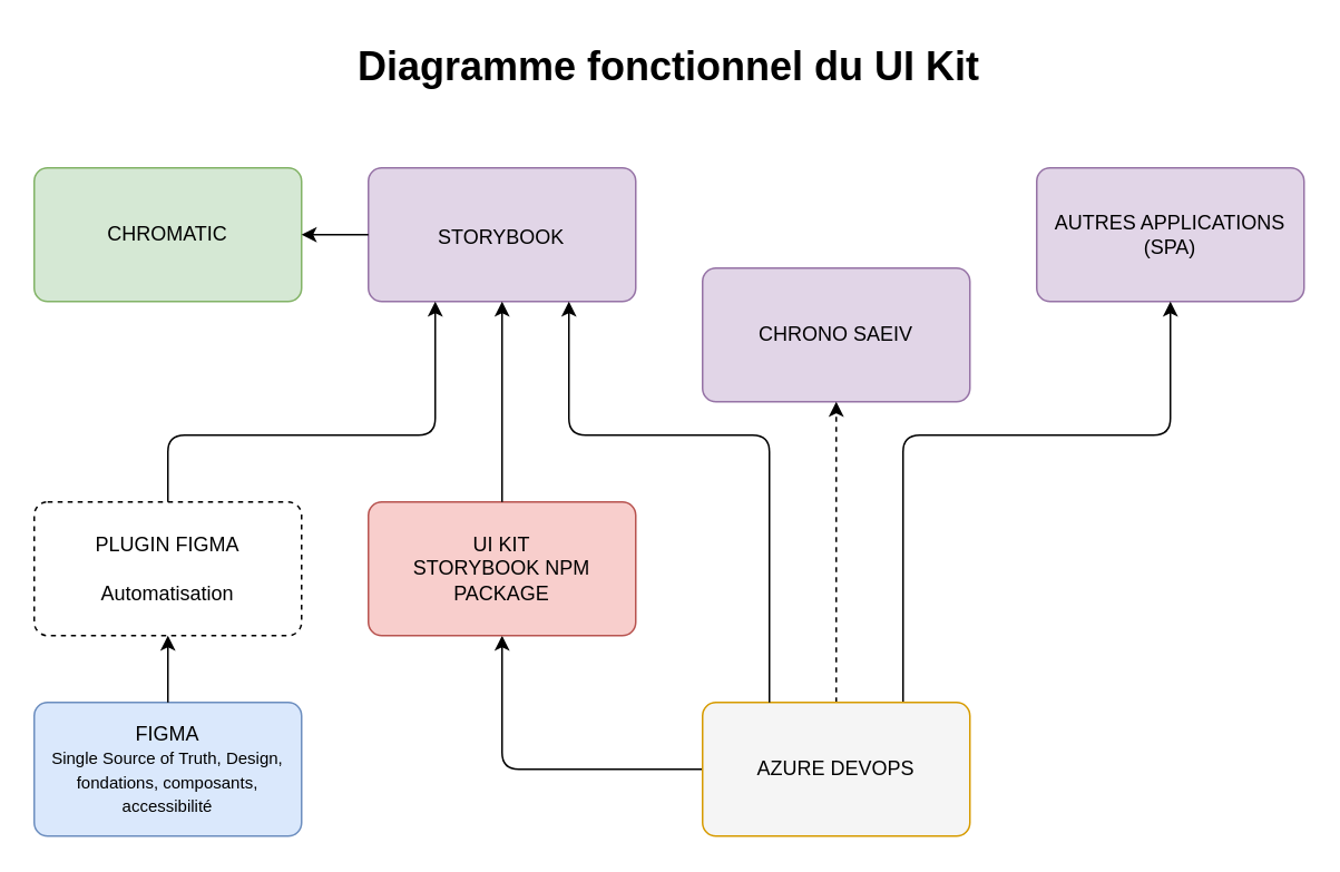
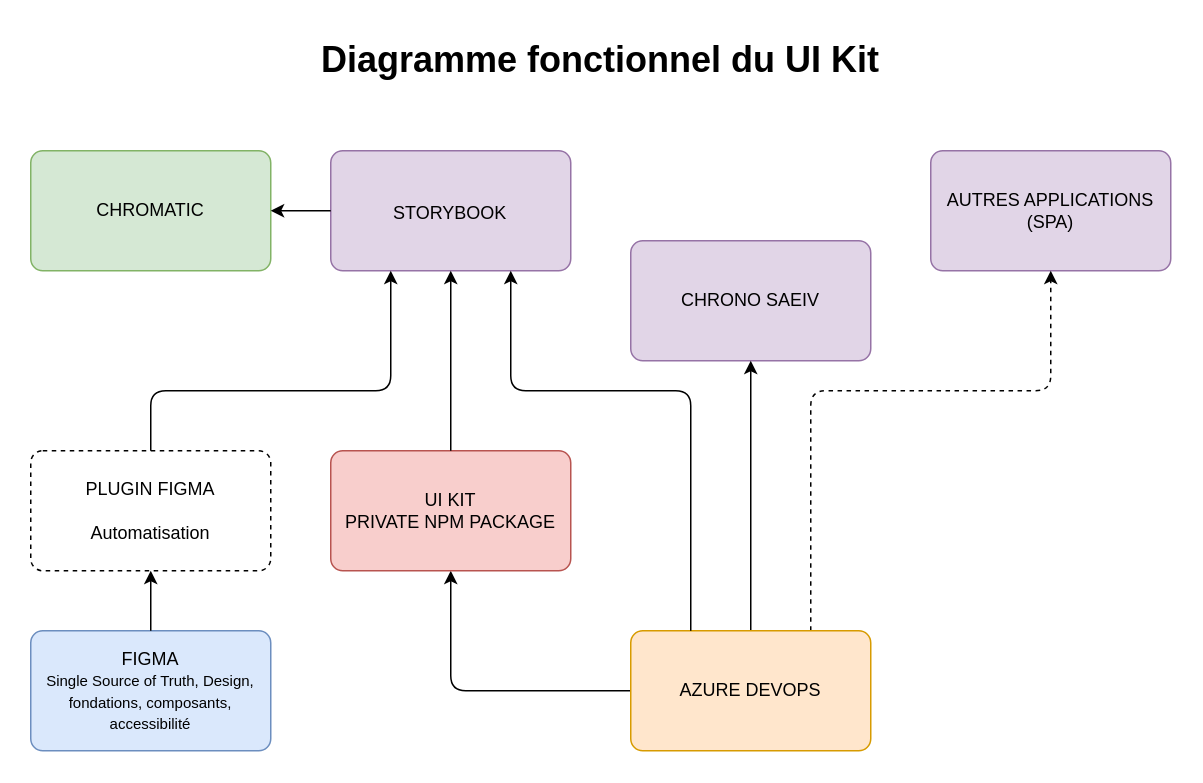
  <mxCell id="0" />
  <mxCell id="1" parent="0" />
  <mxCell id="2" value="&lt;h1&gt;Diagramme fonctionnel du UI Kit&lt;/h1&gt;" style="text;html=1;strokeColor=none;fillColor=none;spacing=5;spacingTop=-20;whiteSpace=wrap;overflow=hidden;rounded=0;align=center;" parent="1" vertex="1"><mxGeometry x="20" y="20" width="760" height="40" as="geometry" /></mxCell>
  <mxCell id="3" value="AUTRES APPLICATIONS (SPA)" style="rounded=1;whiteSpace=wrap;html=1;arcSize=10;fillColor=#e1d5e7;strokeColor=#9673a6;" parent="1" vertex="1"><mxGeometry x="620" y="100" width="160" height="80" as="geometry" /></mxCell>
- <mxCell id="4" value="" style="endArrow=classic;html=1;shadow=0;endSize=6;strokeColor=#000000;entryX=0.5;entryY=1;entryDx=0;entryDy=0;exitX=0.75;exitY=0;exitDx=0;exitDy=0;" parent="1" source="11" target="3" edge="1"><mxGeometry width="50" height="50" relative="1" as="geometry"><mxPoint x="500" y="280" as="sourcePoint" /><mxPoint x="130" y="140" as="targetPoint" /><Array as="points"><mxPoint x="540" y="260" /><mxPoint x="700" y="260" /></Array></mxGeometry></mxCell>
+ <mxCell id="4" value="" style="endArrow=classic;html=1;shadow=0;endSize=6;strokeColor=#000000;entryX=0.5;entryY=1;entryDx=0;entryDy=0;exitX=0.75;exitY=0;exitDx=0;exitDy=0;dashed=1;" parent="1" source="11" target="3" edge="1"><mxGeometry width="50" height="50" relative="1" as="geometry"><mxPoint x="500" y="280" as="sourcePoint" /><mxPoint x="130" y="140" as="targetPoint" /><Array as="points"><mxPoint x="540" y="260" /><mxPoint x="700" y="260" /></Array></mxGeometry></mxCell>
  <mxCell id="5" value="CHRONO SAEIV" style="rounded=1;whiteSpace=wrap;html=1;arcSize=10;fillColor=#e1d5e7;strokeColor=#9673a6;" parent="1" vertex="1"><mxGeometry x="420" y="160" width="160" height="80" as="geometry" /></mxCell>
  <mxCell id="6" value="" style="rounded=1;whiteSpace=wrap;html=1;arcSize=10;fillColor=#e1d5e7;strokeColor=#9673a6;" parent="1" vertex="1"><mxGeometry x="220" y="100" width="160" height="80" as="geometry" /></mxCell>
  <mxCell id="7" value="" style="endArrow=classic;html=1;exitX=0;exitY=0.5;exitDx=0;exitDy=0;entryX=0.5;entryY=1;entryDx=0;entryDy=0;" parent="1" source="11" target="10" edge="1"><mxGeometry width="50" height="50" relative="1" as="geometry"><mxPoint x="740" y="220" as="sourcePoint" /><mxPoint x="739.8" y="180" as="targetPoint" /><Array as="points"><mxPoint x="420" y="460" /><mxPoint x="300" y="460" /></Array></mxGeometry></mxCell>
  <mxCell id="8" value="FIGMA&lt;br&gt;&lt;font style=&quot;font-size: 10px&quot;&gt;Single Source of Truth,&amp;nbsp;Design, fondations, composants, accessibilité&lt;/font&gt;" style="rounded=1;whiteSpace=wrap;html=1;arcSize=10;fillColor=#dae8fc;strokeColor=#6c8ebf;" parent="1" vertex="1"><mxGeometry x="20" y="420" width="160" height="80" as="geometry" /></mxCell>
- <mxCell id="9" value="" style="endArrow=classic;html=1;shadow=0;endSize=6;strokeColor=#000000;entryX=0.5;entryY=1;entryDx=0;entryDy=0;exitX=0.5;exitY=0;exitDx=0;exitDy=0;dashed=1;" parent="1" source="11" target="5" edge="1"><mxGeometry width="50" height="50" relative="1" as="geometry"><mxPoint x="430" y="270" as="sourcePoint" /><mxPoint x="580" y="180" as="targetPoint" /><Array as="points" /></mxGeometry></mxCell>
- <mxCell id="10" value="UI KIT&lt;br&gt;STORYBOOK NPM PACKAGE" style="rounded=1;whiteSpace=wrap;html=1;arcSize=10;fillColor=#f8cecc;strokeColor=#b85450;" parent="1" vertex="1"><mxGeometry x="220" y="300" width="160" height="80" as="geometry" /></mxCell>
- <mxCell id="11" value="AZURE DEVOPS" style="whiteSpace=wrap;html=1;rounded=1;strokeColor=#d79b00;fillColor=#f5f5f5;arcSize=10;" parent="1" vertex="1"><mxGeometry x="420" y="420" width="160" height="80" as="geometry" /></mxCell>
+ <mxCell id="9" value="" style="endArrow=classic;html=1;shadow=0;endSize=6;strokeColor=#000000;entryX=0.5;entryY=1;entryDx=0;entryDy=0;exitX=0.5;exitY=0;exitDx=0;exitDy=0;" parent="1" source="11" target="5" edge="1"><mxGeometry width="50" height="50" relative="1" as="geometry"><mxPoint x="430" y="270" as="sourcePoint" /><mxPoint x="580" y="180" as="targetPoint" /><Array as="points" /></mxGeometry></mxCell>
+ <mxCell id="10" value="UI KIT&lt;br&gt;PRIVATE NPM PACKAGE" style="rounded=1;whiteSpace=wrap;html=1;arcSize=10;fillColor=#f8cecc;strokeColor=#b85450;" parent="1" vertex="1"><mxGeometry x="220" y="300" width="160" height="80" as="geometry" /></mxCell>
+ <mxCell id="11" value="AZURE DEVOPS" style="whiteSpace=wrap;html=1;rounded=1;strokeColor=#d79b00;fillColor=#ffe6cc;arcSize=10;" parent="1" vertex="1"><mxGeometry x="420" y="420" width="160" height="80" as="geometry" /></mxCell>
  <mxCell id="12" value="" style="endArrow=classic;html=1;exitX=0.5;exitY=0;exitDx=0;exitDy=0;entryX=0.5;entryY=1;entryDx=0;entryDy=0;" parent="1" source="10" target="6" edge="1"><mxGeometry width="50" height="50" relative="1" as="geometry"><mxPoint x="750" y="430" as="sourcePoint" /><mxPoint x="250" y="370" as="targetPoint" /></mxGeometry></mxCell>
  <mxCell id="13" value="CHROMATIC" style="rounded=1;whiteSpace=wrap;html=1;arcSize=10;fillColor=#d5e8d4;strokeColor=#82b366;" parent="1" vertex="1"><mxGeometry x="20" y="100" width="160" height="80" as="geometry" /></mxCell>
  <mxCell id="14" value="" style="endArrow=classic;html=1;entryX=1;entryY=0.5;entryDx=0;entryDy=0;exitX=0;exitY=0.5;exitDx=0;exitDy=0;" parent="1" source="6" target="13" edge="1"><mxGeometry width="50" height="50" relative="1" as="geometry"><mxPoint x="330" y="200" as="sourcePoint" /><mxPoint x="820" y="300" as="targetPoint" /><Array as="points" /></mxGeometry></mxCell>
  <mxCell id="15" value="PLUGIN FIGMA&lt;br&gt;&lt;br&gt;Automatisation" style="rounded=1;whiteSpace=wrap;html=1;arcSize=10;dashed=1;" parent="1" vertex="1"><mxGeometry x="20" y="300" width="160" height="80" as="geometry" /></mxCell>
  <mxCell id="16" value="" style="endArrow=classic;html=1;exitX=0.5;exitY=0;exitDx=0;exitDy=0;entryX=0.5;entryY=1;entryDx=0;entryDy=0;" parent="1" source="8" target="15" edge="1"><mxGeometry width="50" height="50" relative="1" as="geometry"><mxPoint x="160" y="480" as="sourcePoint" /><mxPoint x="160" y="440" as="targetPoint" /></mxGeometry></mxCell>
  <mxCell id="17" value="" style="endArrow=classic;html=1;entryX=0.25;entryY=1;entryDx=0;entryDy=0;exitX=0.5;exitY=0;exitDx=0;exitDy=0;" parent="1" source="15" target="6" edge="1"><mxGeometry width="50" height="50" relative="1" as="geometry"><mxPoint x="100" y="300" as="sourcePoint" /><mxPoint x="30" y="310" as="targetPoint" /><Array as="points"><mxPoint x="100" y="260" /><mxPoint x="260" y="260" /></Array></mxGeometry></mxCell>
  <mxCell id="18" value="" style="endArrow=classic;html=1;entryX=0.75;entryY=1;entryDx=0;entryDy=0;exitX=0.25;exitY=0;exitDx=0;exitDy=0;" edge="1" parent="1" source="11" target="6"><mxGeometry width="50" height="50" relative="1" as="geometry"><mxPoint x="30" y="310" as="sourcePoint" /><mxPoint x="270" y="190" as="targetPoint" /><Array as="points"><mxPoint x="460" y="260" /><mxPoint x="340" y="260" /></Array></mxGeometry></mxCell>
  <mxCell id="19" value="&lt;span style=&quot;color: rgb(0 , 0 , 0) ; font-family: &amp;#34;helvetica&amp;#34; ; font-size: 12px ; font-style: normal ; font-weight: 400 ; letter-spacing: normal ; text-align: center ; text-indent: 0px ; text-transform: none ; word-spacing: 0px ; display: inline ; float: none&quot;&gt;STORYBOOK&lt;/span&gt;" style="text;whiteSpace=wrap;html=1;fontSize=10;" vertex="1" parent="1"><mxGeometry x="260" y="127.5" width="80" height="25" as="geometry" /></mxCell>
